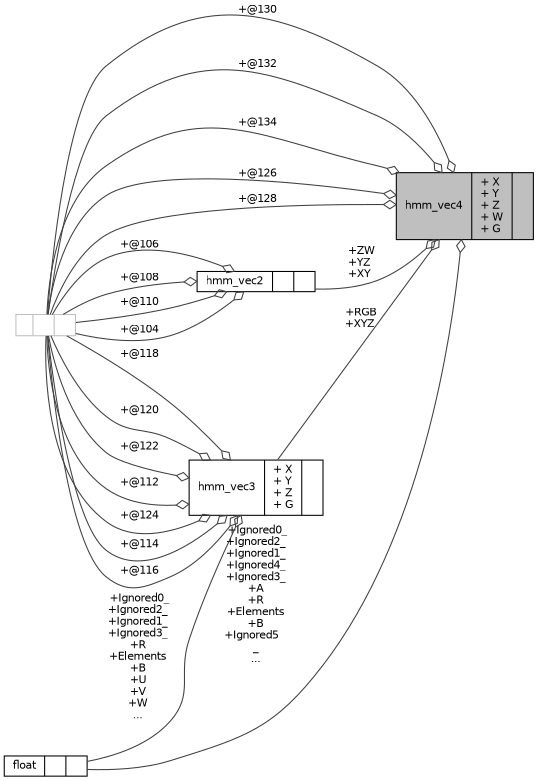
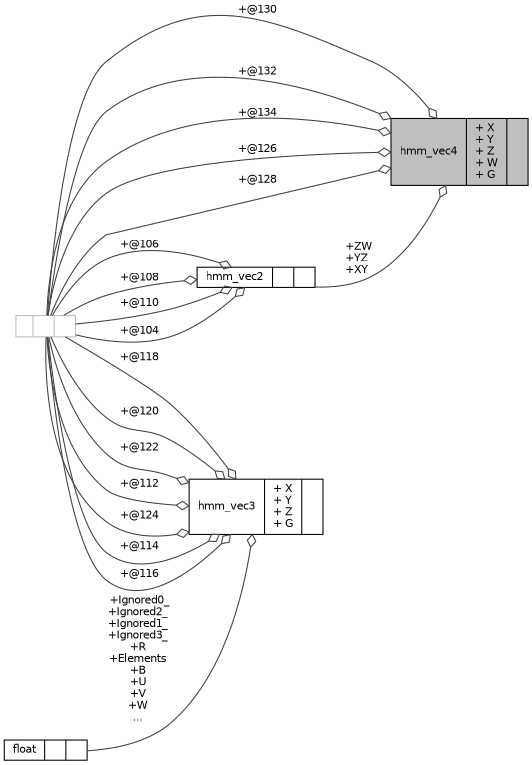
  digraph {
    rankdir=LR
    node [color=black fontname=Helvetica fontsize=10 shape=record]
    edge [arrowhead=odiamond color=grey25 fontname=Helvetica fontsize=10 labelfontname=Helvetica labelfontsize=10 style=solid]
    n1 [fillcolor=grey75 fontcolor=black height=0.2 label="{hmm_vec4\n|+ X\l+ Y\l+ Z\l+ W\l+ G\l|}" style=filled width=0.4]
    n2 [color=grey75 height=0.2 label="{\n||}" width=0.4]
    n3 [height=0.2 label="{hmm_vec2\n||}" width=0.4]
    n4 [height=0.2 label="{hmm_vec3\n|+ X\l+ Y\l+ Z\l+ G\l|}" width=0.4]
    n5 [height=0.2 label="{float\n||}" width=0.4]
    n2 -> n1 [label=" +@130"]
    n2 -> n1 [label=" +@132"]
    n2 -> n1 [label=" +@134"]
    n2 -> n1 [label=" +@126"]
    n2 -> n1 [label=" +@128"]
    n2 -> n3 [label=" +@106"]
    n2 -> n3 [label=" +@108"]
    n2 -> n3 [label=" +@110"]
    n2 -> n3 [label=" +@104"]
    n2 -> n4 [label=" +@118"]
    n2 -> n4 [label=" +@120"]
    n2 -> n4 [label=" +@122"]
    n2 -> n4 [label=" +@112"]
    n2 -> n4 [label=" +@124"]
    n2 -> n4 [label=" +@114"]
    n2 -> n4 [label=" +@116"]
    n3 -> n1 [label=" +ZW\n+YZ\n+XY"]
-   n4 -> n1 [label=" +RGB\n+XYZ"]
-   n5 -> n1 [label=" +Ignored0_\n+Ignored2_\n+Ignored1_\n+Ignored4_\n+Ignored3_\n+A\n+R\n+Elements\n+B\n+Ignored5\l_\n..."]
    n5 -> n4 [label=" +Ignored0_\n+Ignored2_\n+Ignored1_\n+Ignored3_\n+R\n+Elements\n+B\n+U\n+V\n+W\n..."]
  }
